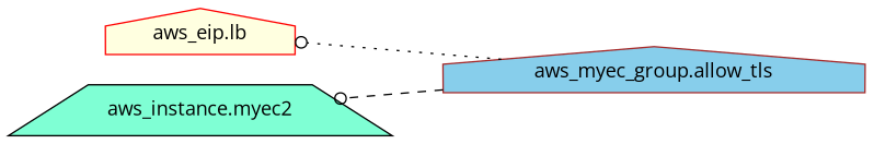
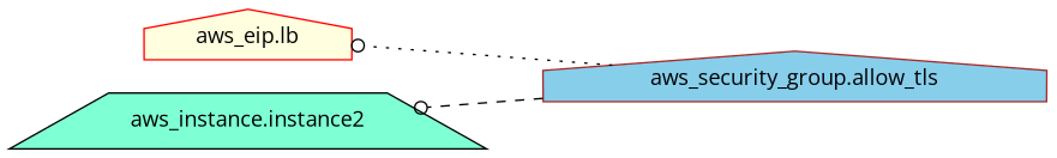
  digraph {
    fontname="Open Sans"
    rankdir=RL
    node [fontname="Open Sans" shape=house style=filled]
    edge [arrowhead=odot fontname="Open Sans"]
    n1 [color=red fillcolor=lightyellow label="aws_eip.lb"]
-   n2 [color=black fillcolor=aquamarine label="aws_instance.myec2" shape=trapezium]
-   n3 [color=brown fillcolor=skyblue label="aws_myec_group.allow_tls"]
+   n2 [color=black fillcolor=aquamarine label="aws_instance.instance2" shape=trapezium]
+   n3 [color=brown fillcolor=skyblue label="aws_security_group.allow_tls"]
    n3 -> n1 [style=dotted]
    n3 -> n2 [style=dashed]
  }
